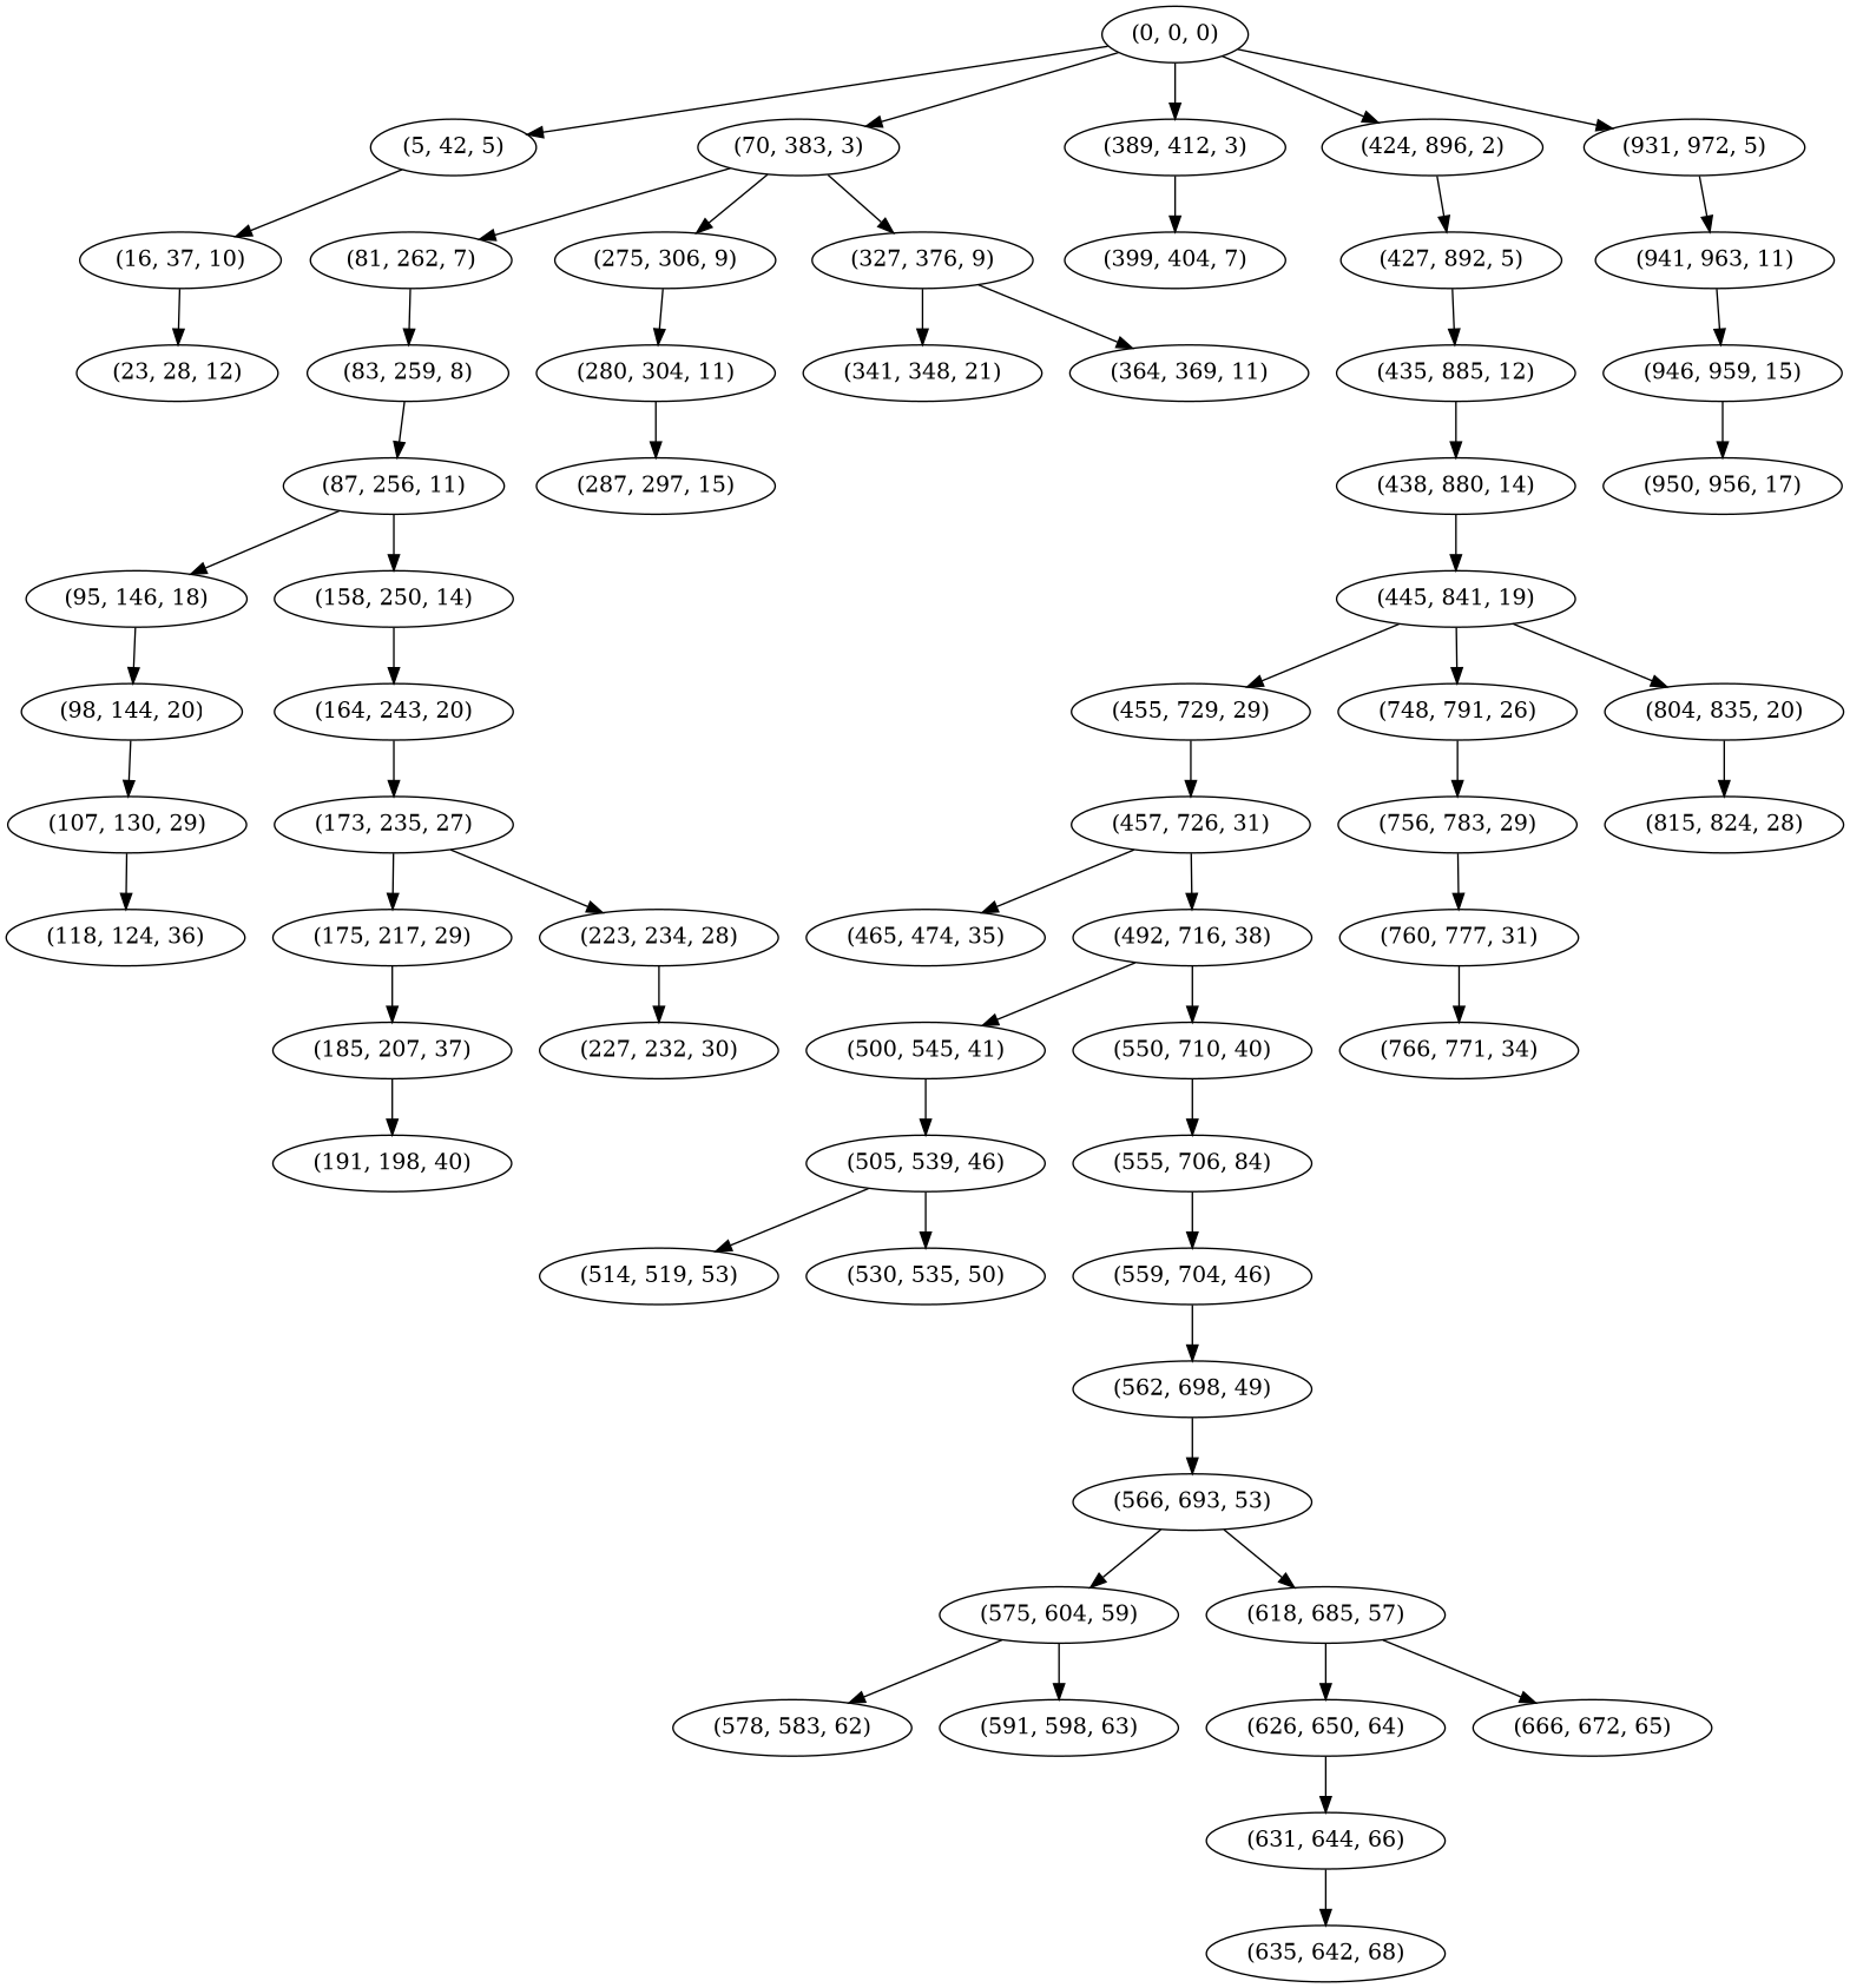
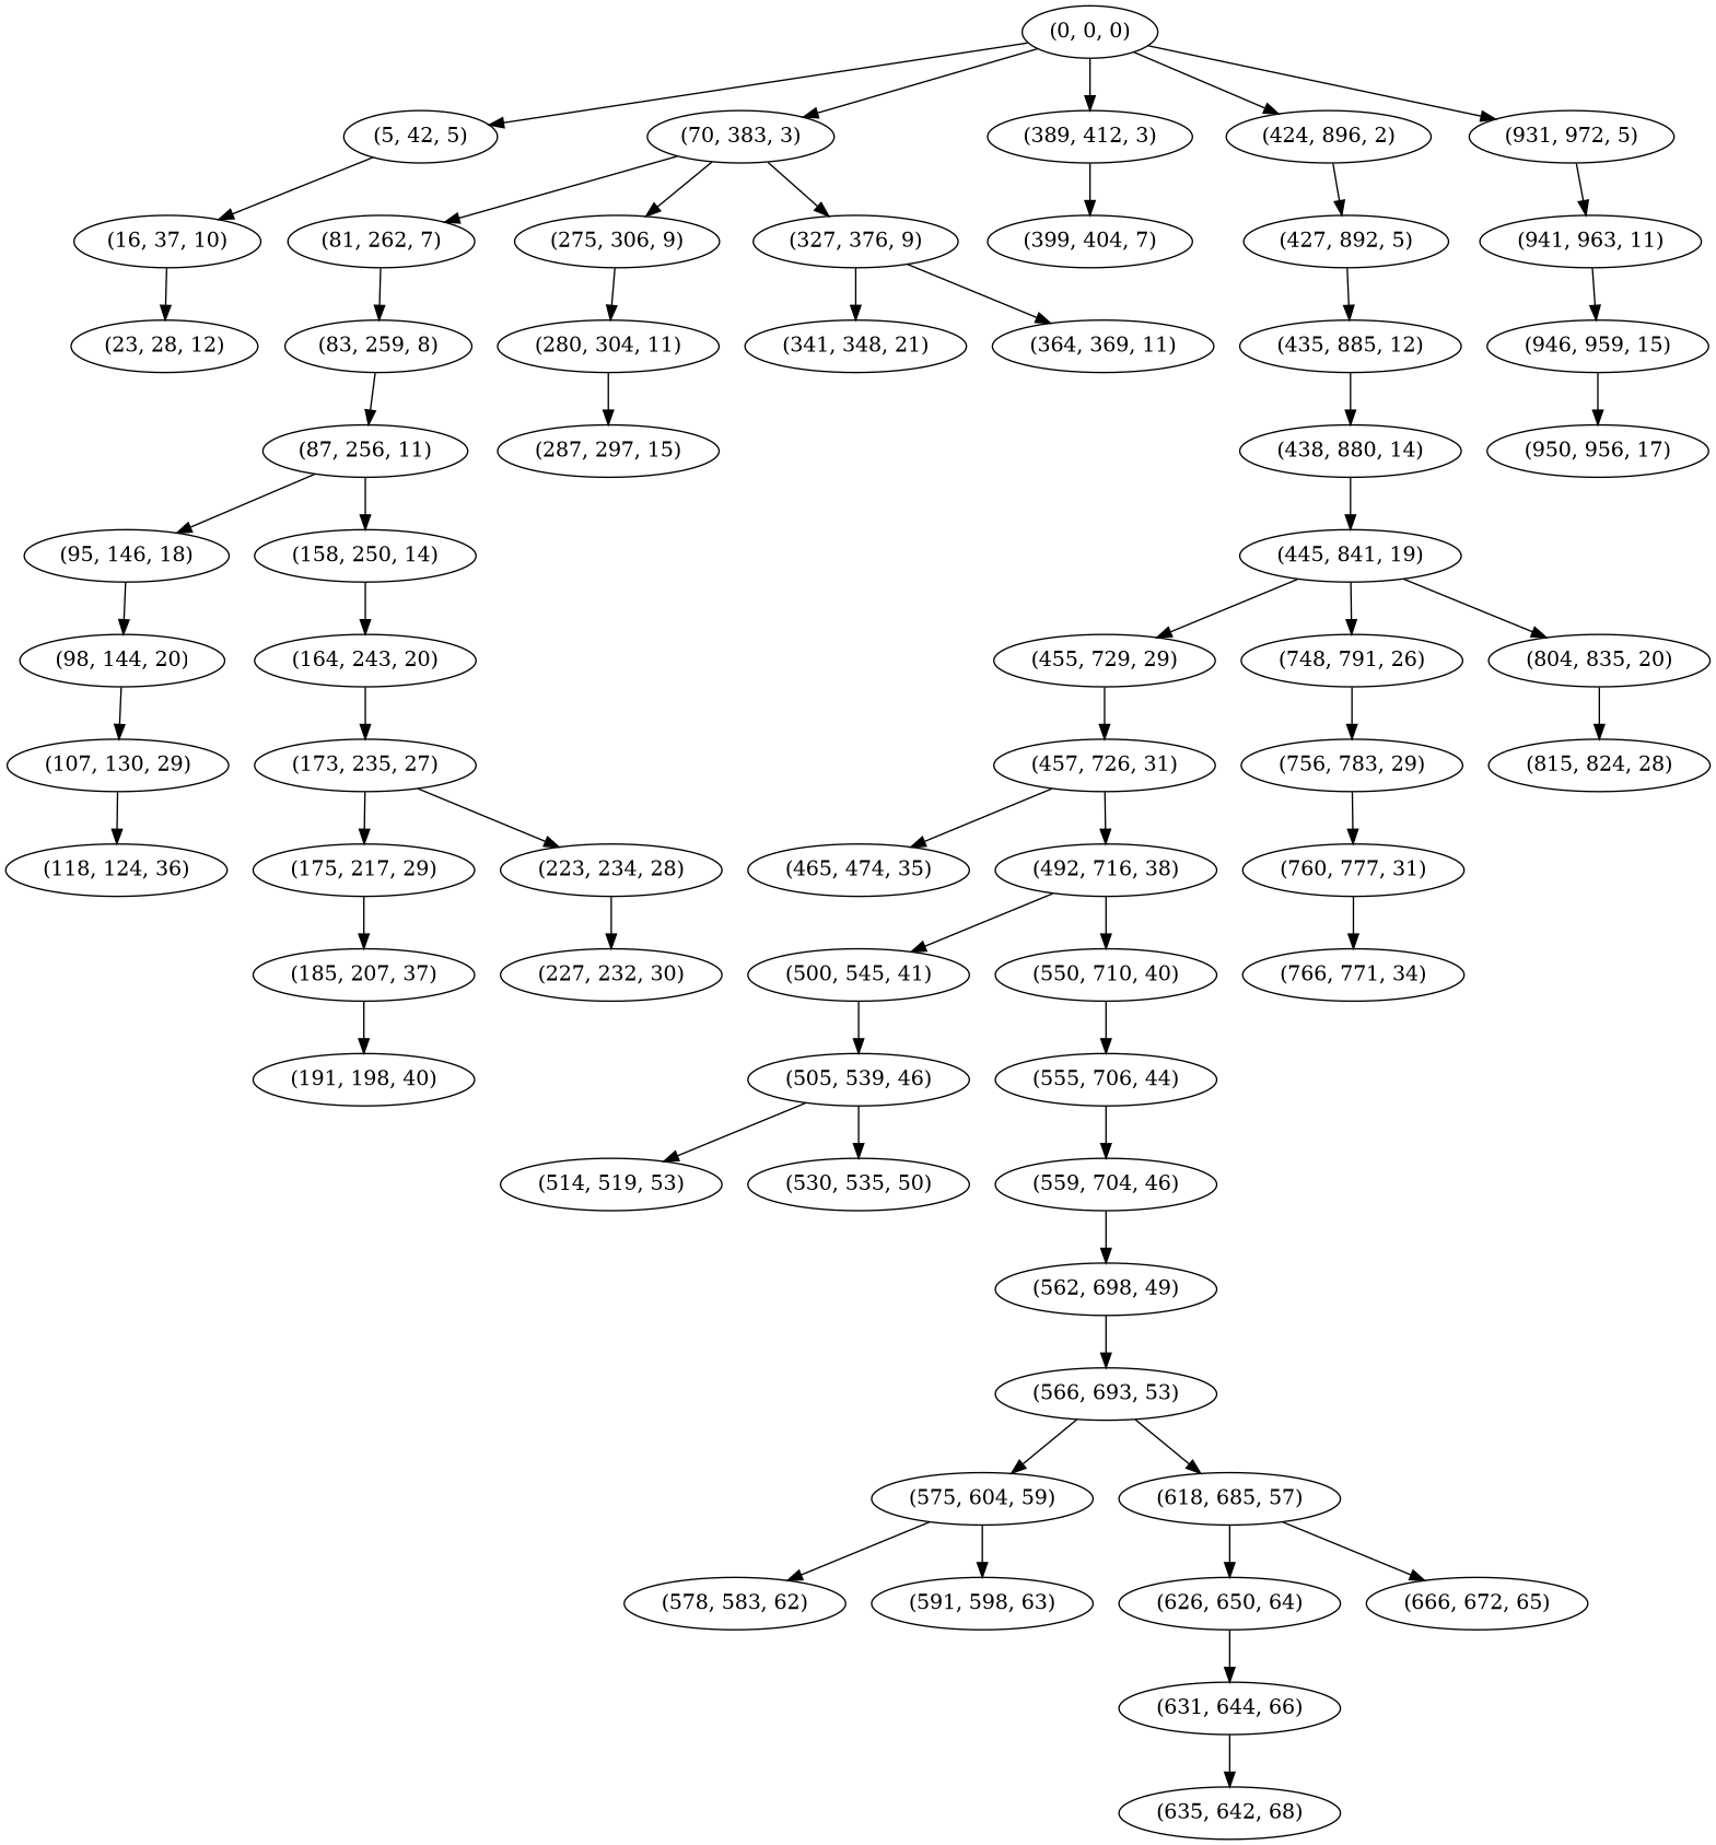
  digraph {
    "(0, 0, 0)"
    "(5, 42, 5)"
    "(70, 383, 3)"
    "(389, 412, 3)"
    "(424, 896, 2)"
    "(931, 972, 5)"
    "(16, 37, 10)"
    "(81, 262, 7)"
    "(275, 306, 9)"
    "(327, 376, 9)"
    "(399, 404, 7)"
    "(427, 892, 5)"
    "(941, 963, 11)"
    "(23, 28, 12)"
    "(83, 259, 8)"
    "(280, 304, 11)"
    "(341, 348, 21)"
    "(364, 369, 11)"
    "(87, 256, 11)"
    "(95, 146, 18)"
    "(158, 250, 14)"
    "(98, 144, 20)"
    "(164, 243, 20)"
    n24 [label="(107, 130, 29)"]
    "(118, 124, 36)"
    "(173, 235, 27)"
    "(175, 217, 29)"
    "(223, 234, 28)"
    "(185, 207, 37)"
    "(227, 232, 30)"
    "(191, 198, 40)"
    "(287, 297, 15)"
    "(435, 885, 12)"
    "(438, 880, 14)"
    "(445, 841, 19)"
    "(455, 729, 29)"
    "(748, 791, 26)"
    "(804, 835, 20)"
    "(457, 726, 31)"
    "(756, 783, 29)"
    "(815, 824, 28)"
    "(465, 474, 35)"
    "(492, 716, 38)"
    "(500, 545, 41)"
    "(550, 710, 40)"
    "(505, 539, 46)"
-   "(555, 706, 44)" [label="(555, 706, 84)"]
+   "(555, 706, 44)"
    "(514, 519, 53)"
    "(530, 535, 50)"
    "(559, 704, 46)"
    "(562, 698, 49)"
    "(566, 693, 53)"
    "(575, 604, 59)"
    "(618, 685, 57)"
    "(578, 583, 62)"
    "(591, 598, 63)"
    "(626, 650, 64)"
    "(666, 672, 65)"
    "(631, 644, 66)"
    "(635, 642, 68)"
    "(760, 777, 31)"
    "(766, 771, 34)"
    "(946, 959, 15)"
    "(950, 956, 17)"
    "(0, 0, 0)" -> "(5, 42, 5)"
    "(0, 0, 0)" -> "(70, 383, 3)"
    "(0, 0, 0)" -> "(389, 412, 3)"
    "(0, 0, 0)" -> "(424, 896, 2)"
    "(0, 0, 0)" -> "(931, 972, 5)"
    "(5, 42, 5)" -> "(16, 37, 10)"
    "(70, 383, 3)" -> "(81, 262, 7)"
    "(70, 383, 3)" -> "(275, 306, 9)"
    "(70, 383, 3)" -> "(327, 376, 9)"
    "(389, 412, 3)" -> "(399, 404, 7)"
    "(424, 896, 2)" -> "(427, 892, 5)"
    "(931, 972, 5)" -> "(941, 963, 11)"
    "(16, 37, 10)" -> "(23, 28, 12)"
    "(81, 262, 7)" -> "(83, 259, 8)"
    "(275, 306, 9)" -> "(280, 304, 11)"
    "(327, 376, 9)" -> "(341, 348, 21)"
    "(327, 376, 9)" -> "(364, 369, 11)"
    "(427, 892, 5)" -> "(435, 885, 12)"
    "(941, 963, 11)" -> "(946, 959, 15)"
    "(83, 259, 8)" -> "(87, 256, 11)"
    "(280, 304, 11)" -> "(287, 297, 15)"
    "(87, 256, 11)" -> "(95, 146, 18)"
    "(87, 256, 11)" -> "(158, 250, 14)"
    "(95, 146, 18)" -> "(98, 144, 20)"
    "(158, 250, 14)" -> "(164, 243, 20)"
    "(98, 144, 20)" -> n24
    "(164, 243, 20)" -> "(173, 235, 27)"
    n24 -> "(118, 124, 36)"
    "(173, 235, 27)" -> "(175, 217, 29)"
    "(173, 235, 27)" -> "(223, 234, 28)"
    "(175, 217, 29)" -> "(185, 207, 37)"
    "(223, 234, 28)" -> "(227, 232, 30)"
    "(185, 207, 37)" -> "(191, 198, 40)"
    "(435, 885, 12)" -> "(438, 880, 14)"
    "(438, 880, 14)" -> "(445, 841, 19)"
    "(445, 841, 19)" -> "(455, 729, 29)"
    "(445, 841, 19)" -> "(748, 791, 26)"
    "(445, 841, 19)" -> "(804, 835, 20)"
    "(455, 729, 29)" -> "(457, 726, 31)"
    "(748, 791, 26)" -> "(756, 783, 29)"
    "(804, 835, 20)" -> "(815, 824, 28)"
    "(457, 726, 31)" -> "(465, 474, 35)"
    "(457, 726, 31)" -> "(492, 716, 38)"
    "(756, 783, 29)" -> "(760, 777, 31)"
    "(492, 716, 38)" -> "(500, 545, 41)"
    "(492, 716, 38)" -> "(550, 710, 40)"
    "(500, 545, 41)" -> "(505, 539, 46)"
    "(550, 710, 40)" -> "(555, 706, 44)"
    "(505, 539, 46)" -> "(514, 519, 53)"
    "(505, 539, 46)" -> "(530, 535, 50)"
    "(555, 706, 44)" -> "(559, 704, 46)"
    "(559, 704, 46)" -> "(562, 698, 49)"
    "(562, 698, 49)" -> "(566, 693, 53)"
    "(566, 693, 53)" -> "(575, 604, 59)"
    "(566, 693, 53)" -> "(618, 685, 57)"
    "(575, 604, 59)" -> "(578, 583, 62)"
    "(575, 604, 59)" -> "(591, 598, 63)"
    "(618, 685, 57)" -> "(626, 650, 64)"
    "(618, 685, 57)" -> "(666, 672, 65)"
    "(626, 650, 64)" -> "(631, 644, 66)"
    "(631, 644, 66)" -> "(635, 642, 68)"
    "(760, 777, 31)" -> "(766, 771, 34)"
    "(946, 959, 15)" -> "(950, 956, 17)"
  }
